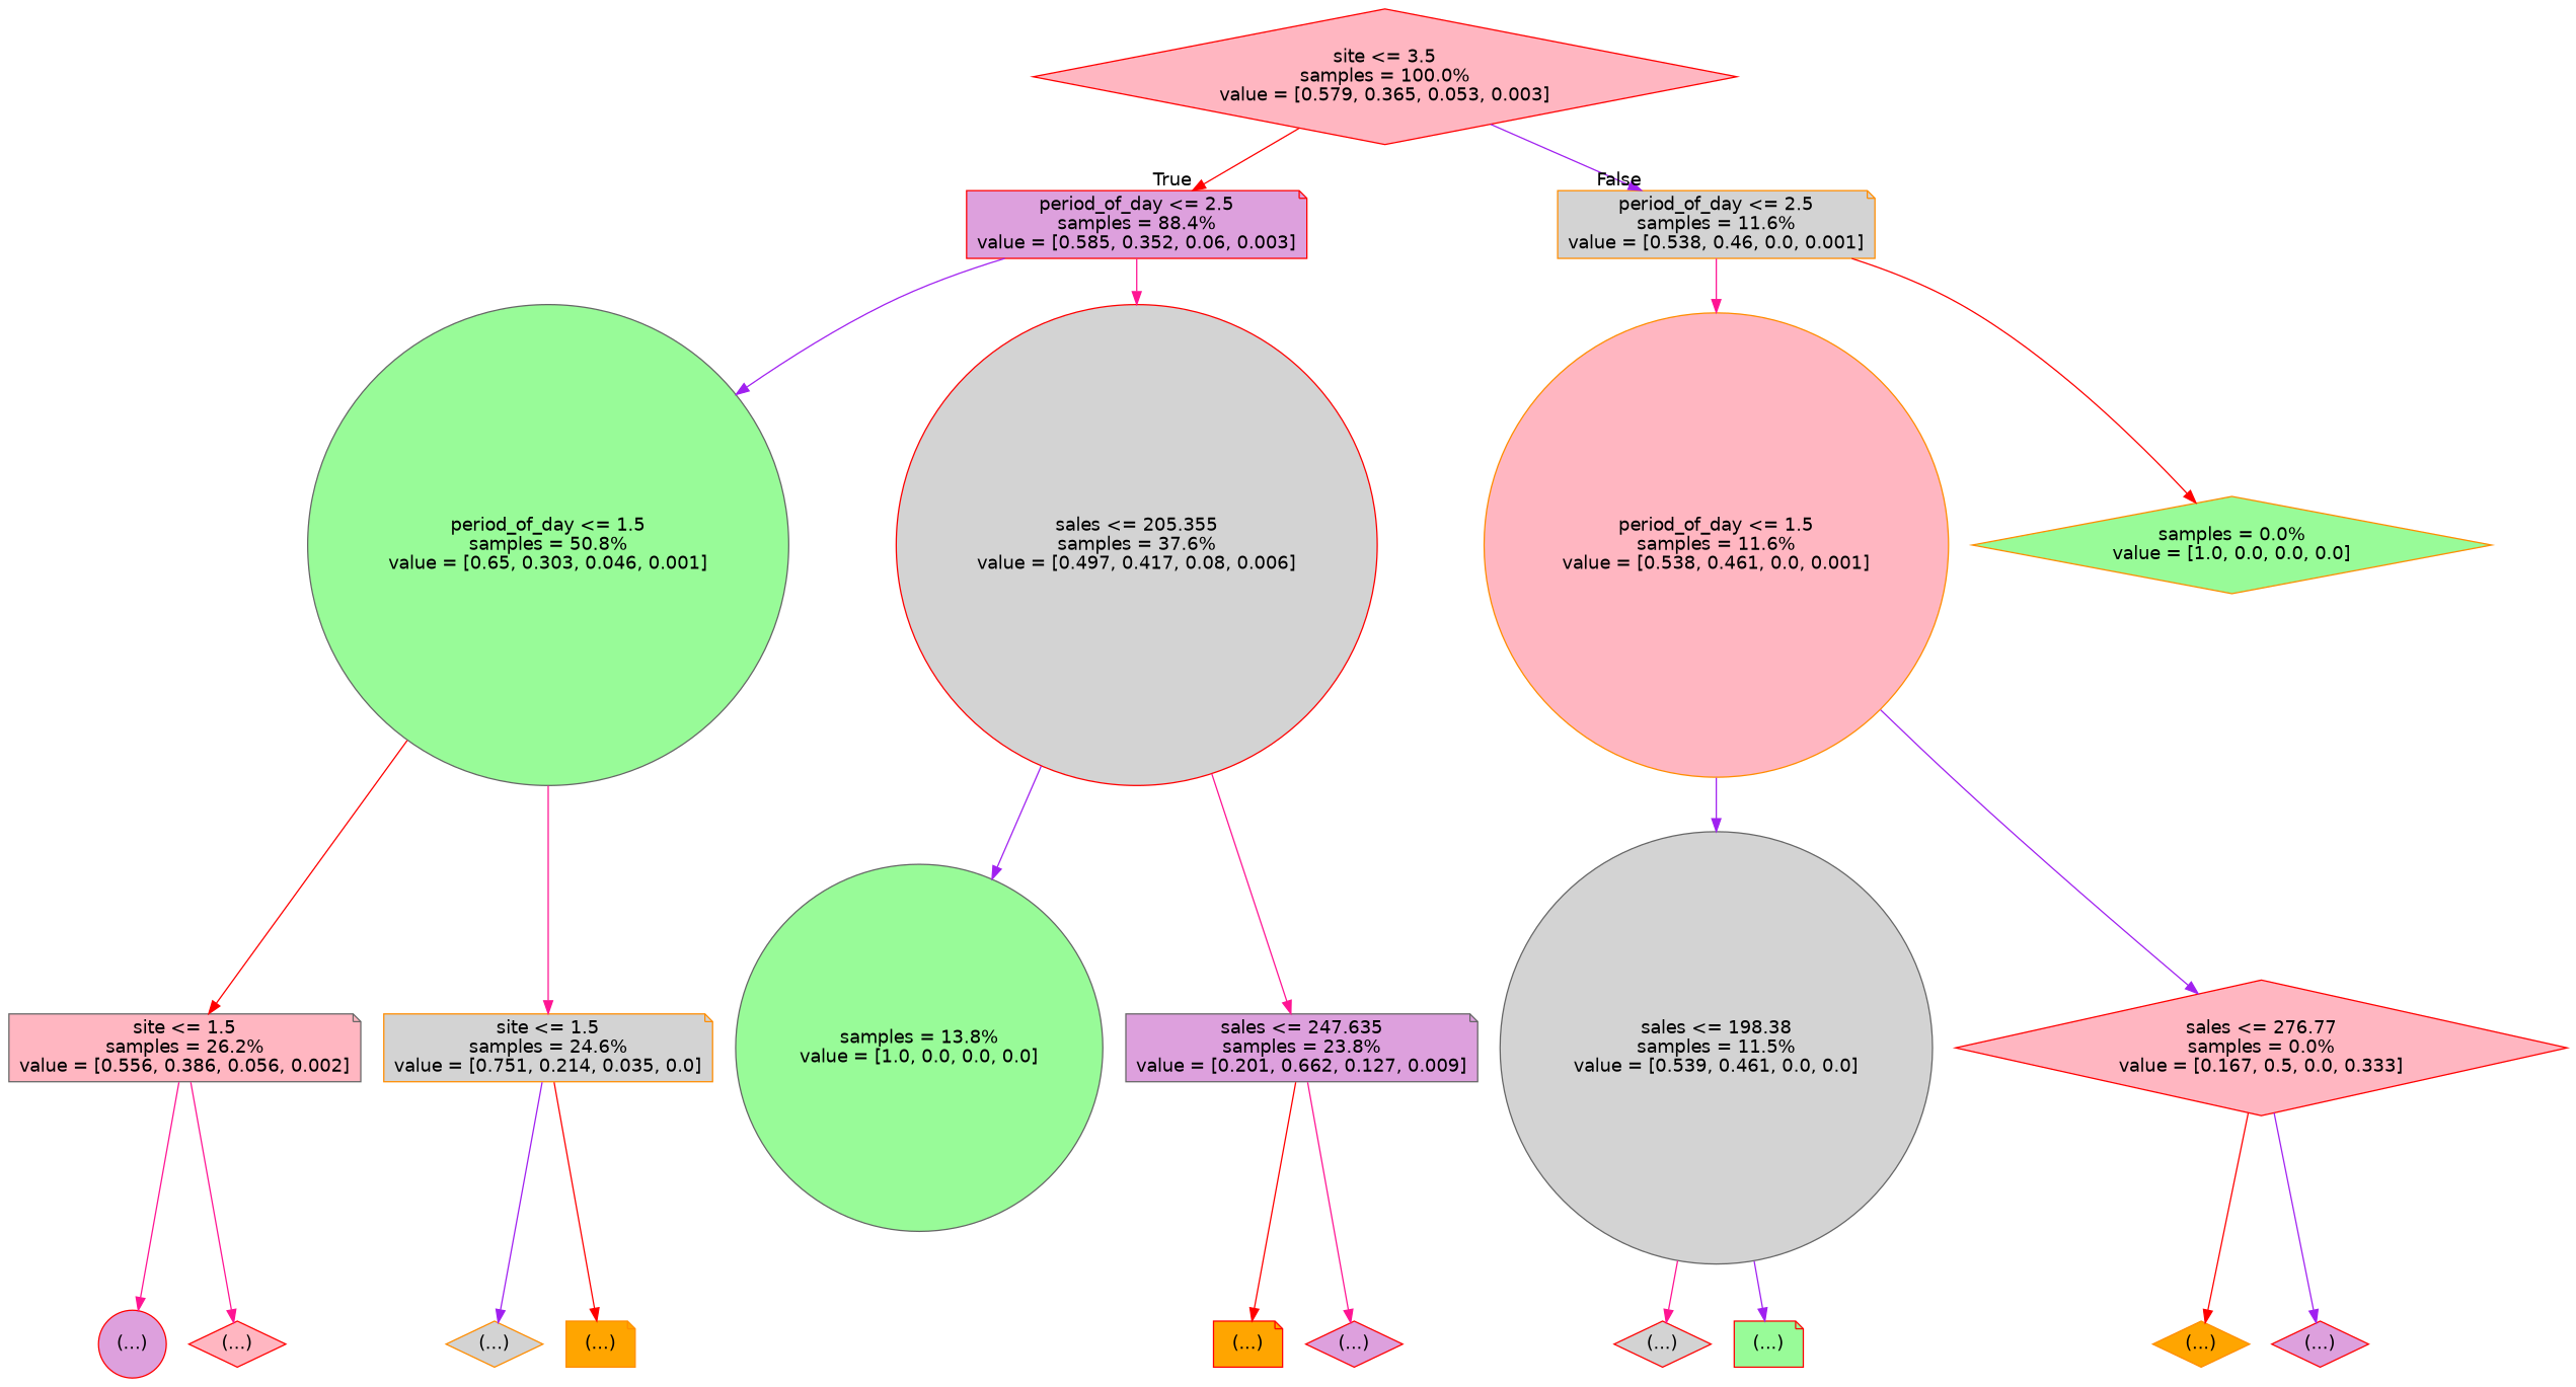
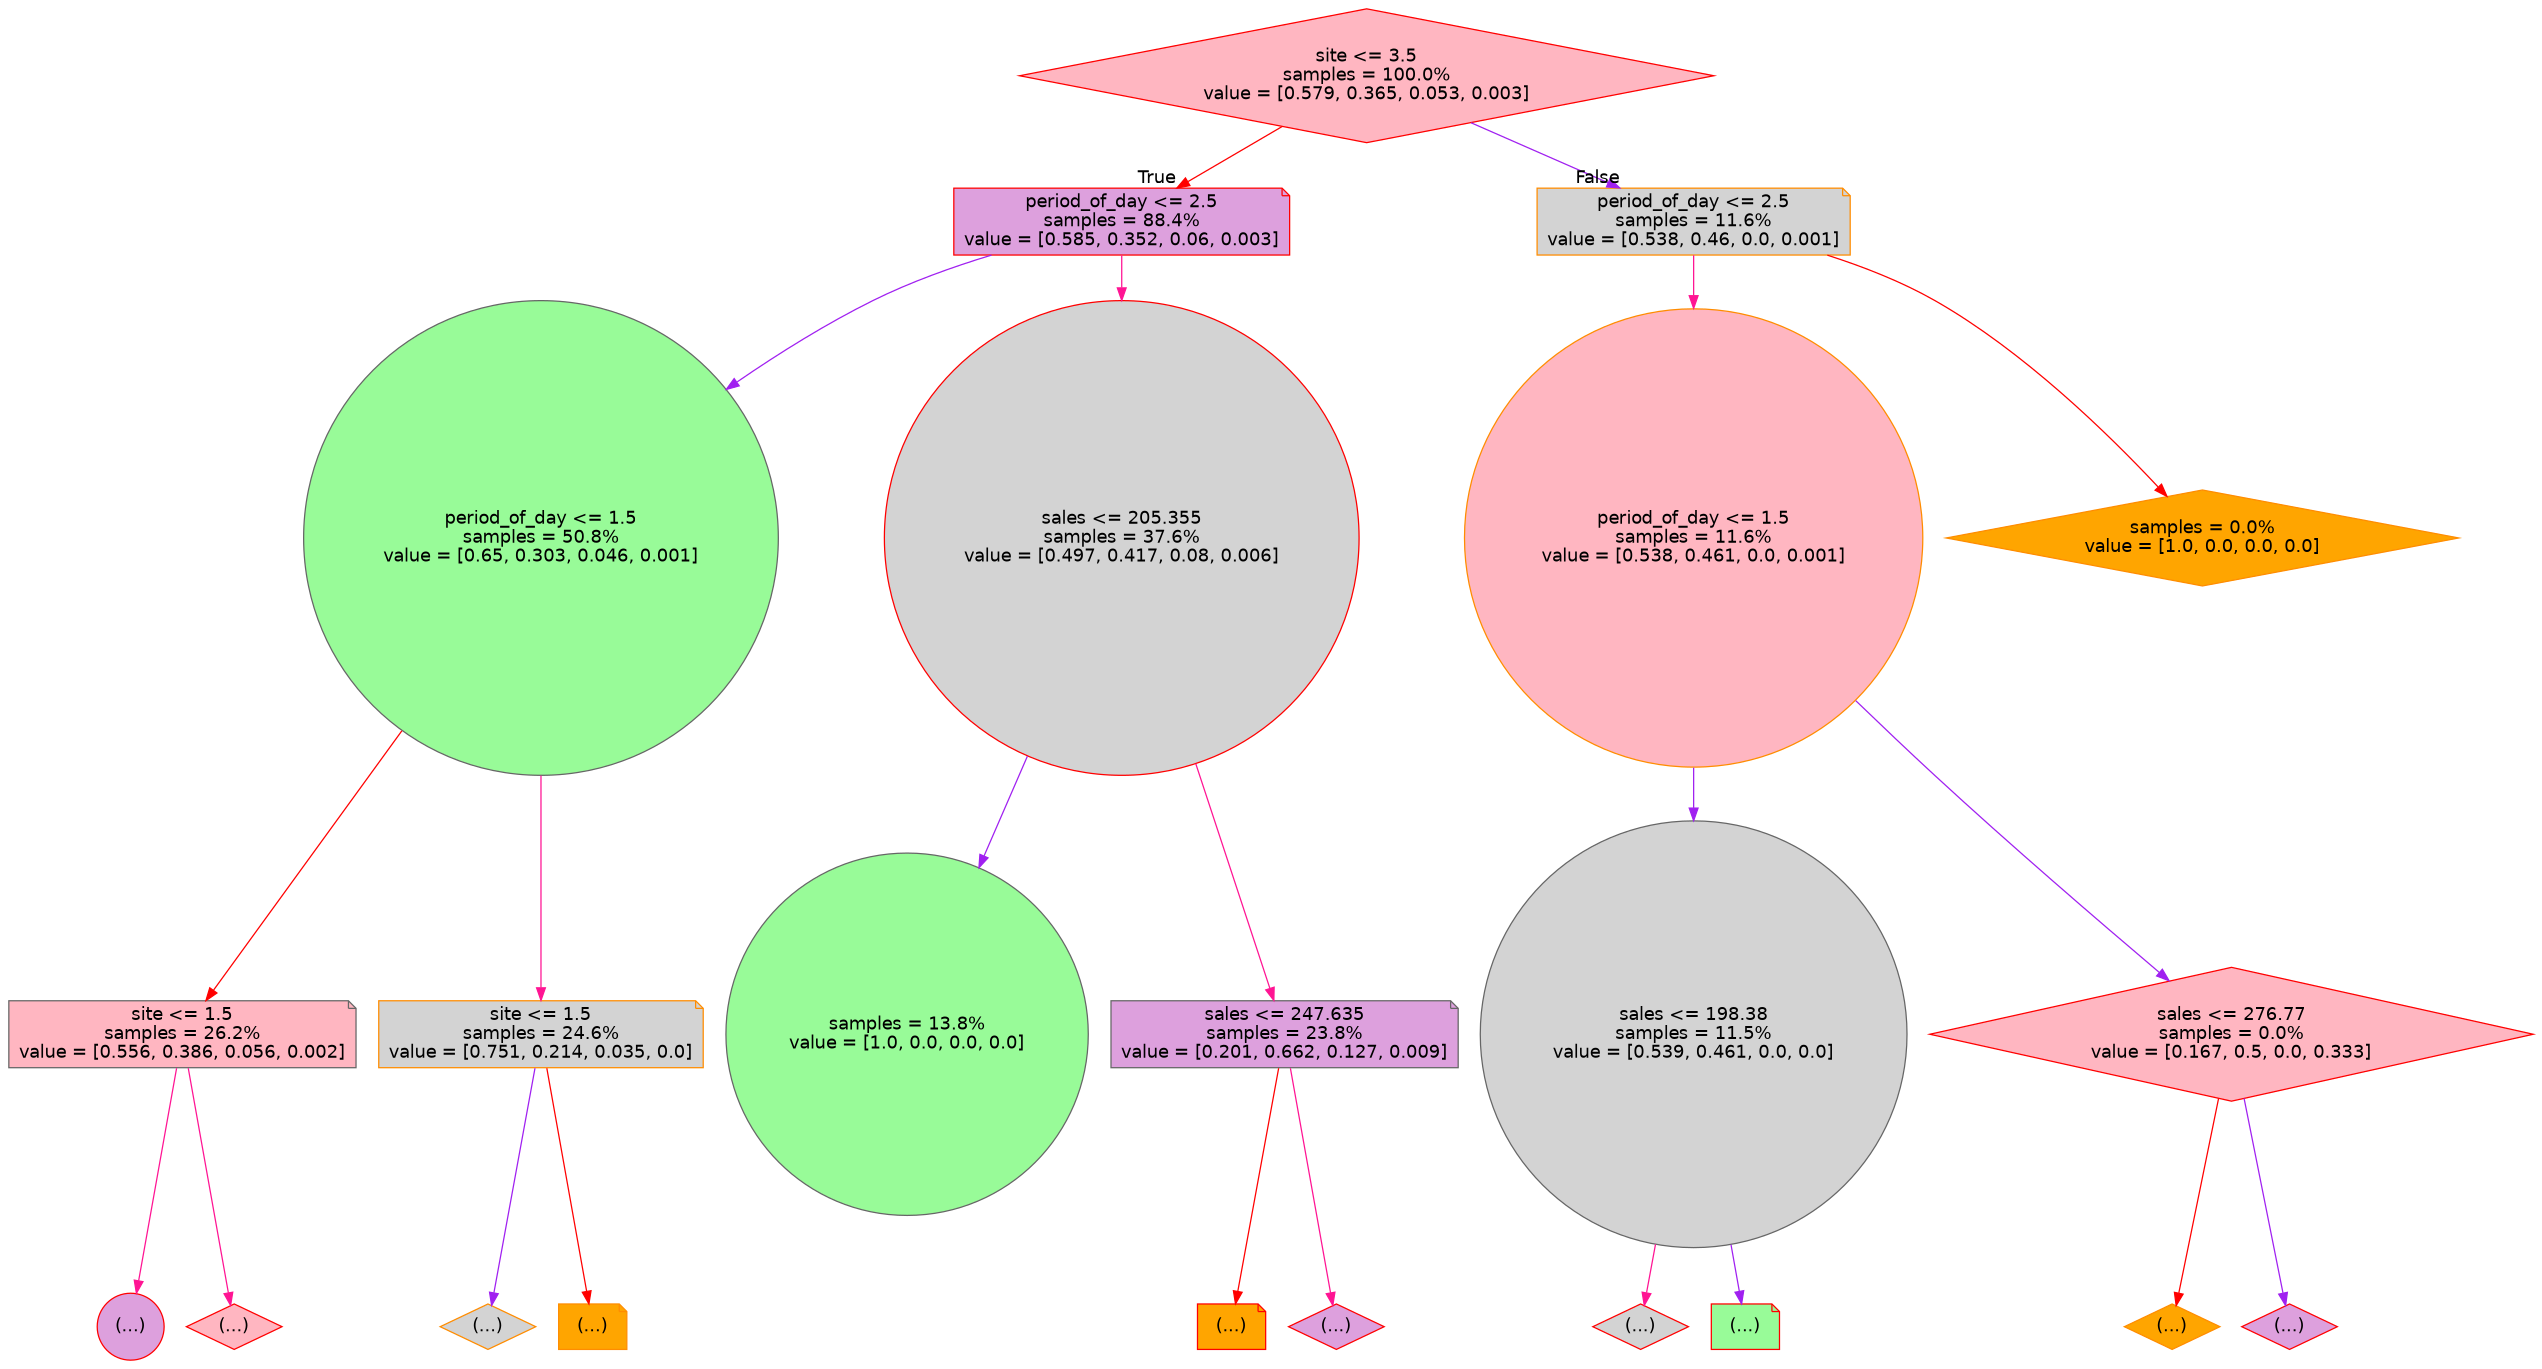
  digraph {
    node [color=red fillcolor=lightgrey fontname=helvetica shape=diamond style=filled]
    edge [fontname=helvetica color=purple]
    n1 [fillcolor=lightpink label="site <= 3.5\nsamples = 100.0%\nvalue = [0.579, 0.365, 0.053, 0.003]"]
    n2 [fillcolor=plum label="period_of_day <= 2.5\nsamples = 88.4%\nvalue = [0.585, 0.352, 0.06, 0.003]" shape=note]
    n3 [color=darkorange label="period_of_day <= 2.5\nsamples = 11.6%\nvalue = [0.538, 0.46, 0.0, 0.001]" shape=note]
    n4 [color=gray40 fillcolor=palegreen label="period_of_day <= 1.5\nsamples = 50.8%\nvalue = [0.65, 0.303, 0.046, 0.001]" shape=circle]
    n5 [label="sales <= 205.355\nsamples = 37.6%\nvalue = [0.497, 0.417, 0.08, 0.006]" shape=circle]
    n6 [color=gray40 fillcolor=lightpink label="site <= 1.5\nsamples = 26.2%\nvalue = [0.556, 0.386, 0.056, 0.002]" shape=note]
    n7 [color=darkorange label="site <= 1.5\nsamples = 24.6%\nvalue = [0.751, 0.214, 0.035, 0.0]" shape=note]
    n8 [fillcolor=plum label="(...)" shape=circle]
    n9 [fillcolor=lightpink label="(...)"]
    n10 [color=darkorange label="(...)"]
    n11 [color=darkorange fillcolor=orange label="(...)" shape=note]
    n12 [color=gray40 fillcolor=palegreen label="samples = 13.8%\nvalue = [1.0, 0.0, 0.0, 0.0]" shape=circle]
    n13 [color=gray40 fillcolor=plum label="sales <= 247.635\nsamples = 23.8%\nvalue = [0.201, 0.662, 0.127, 0.009]" shape=note]
    n14 [fillcolor=orange label="(...)" shape=note]
    n15 [fillcolor=plum label="(...)"]
    n16 [color=darkorange fillcolor=lightpink label="period_of_day <= 1.5\nsamples = 11.6%\nvalue = [0.538, 0.461, 0.0, 0.001]" shape=circle]
-   n17 [color=darkorange fillcolor=palegreen label="samples = 0.0%\nvalue = [1.0, 0.0, 0.0, 0.0]"]
+   n17 [color=darkorange fillcolor=orange label="samples = 0.0%\nvalue = [1.0, 0.0, 0.0, 0.0]"]
    n18 [color=gray40 label="sales <= 198.38\nsamples = 11.5%\nvalue = [0.539, 0.461, 0.0, 0.0]" shape=circle]
    n19 [fillcolor=lightpink label="sales <= 276.77\nsamples = 0.0%\nvalue = [0.167, 0.5, 0.0, 0.333]"]
    n20 [label="(...)"]
    n21 [fillcolor=palegreen label="(...)" shape=note]
    n22 [color=darkorange fillcolor=orange label="(...)"]
    n23 [fillcolor=plum label="(...)"]
    n1 -> n2 [headlabel=True labelangle=45 labeldistance=2.5 color=red]
    n1 -> n3 [headlabel=False labelangle=-45 labeldistance=2.5]
    n2 -> n4
    n2 -> n5 [color=deeppink]
    n3 -> n16 [color=deeppink]
    n3 -> n17 [color=red]
    n4 -> n6 [color=red]
    n4 -> n7 [color=deeppink]
    n5 -> n12
    n5 -> n13 [color=deeppink]
    n6 -> n8 [color=deeppink]
    n6 -> n9 [color=deeppink]
    n7 -> n10
    n7 -> n11 [color=red]
    n13 -> n14 [color=red]
    n13 -> n15 [color=deeppink]
    n16 -> n18
    n16 -> n19
    n18 -> n20 [color=deeppink]
    n18 -> n21
    n19 -> n22 [color=red]
    n19 -> n23
  }
